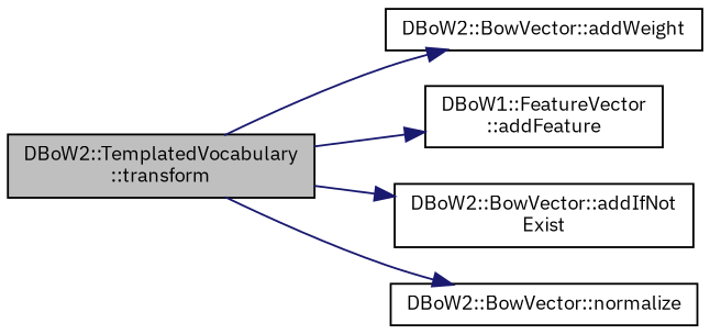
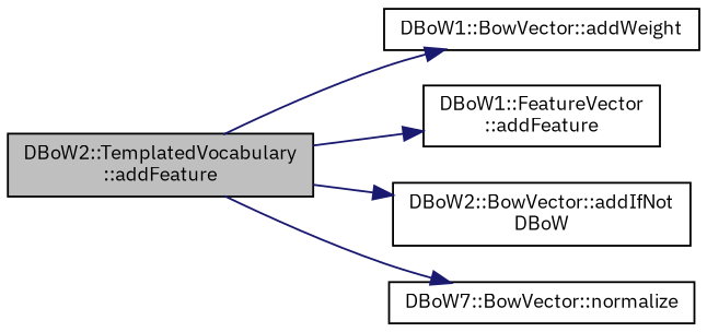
  digraph {
    fontname="IBM Plex Sans"
    rankdir=LR
    node [color=black fillcolor=white fontname="IBM Plex Sans" fontsize=10 shape=record style=filled]
    edge [color=midnightblue fontname="IBM Plex Sans" fontsize=10 labelfontname=Helvetica labelfontsize=10 style=solid]
-   n1 [fillcolor=grey75 fontcolor=black height=0.2 label="DBoW2::TemplatedVocabulary\l::transform" width=0.4]
-   n2 [height=0.2 label="DBoW2::BowVector::addWeight" width=0.4]
+   n1 [fillcolor=grey75 fontcolor=black height=0.2 label="DBoW2::TemplatedVocabulary\l::addFeature" width=0.4]
+   n2 [height=0.2 label="DBoW1::BowVector::addWeight" width=0.4]
    n3 [height=0.2 label="DBoW1::FeatureVector\l::addFeature" width=0.4]
-   n4 [height=0.2 label="DBoW2::BowVector::addIfNot\lExist" width=0.4]
-   n5 [height=0.2 label="DBoW2::BowVector::normalize" width=0.4]
+   n4 [height=0.2 label="DBoW2::BowVector::addIfNot\lDBoW" width=0.4]
+   n5 [height=0.2 label="DBoW7::BowVector::normalize" width=0.4]
    n1 -> n2
    n1 -> n3
    n1 -> n4
    n1 -> n5
  }
